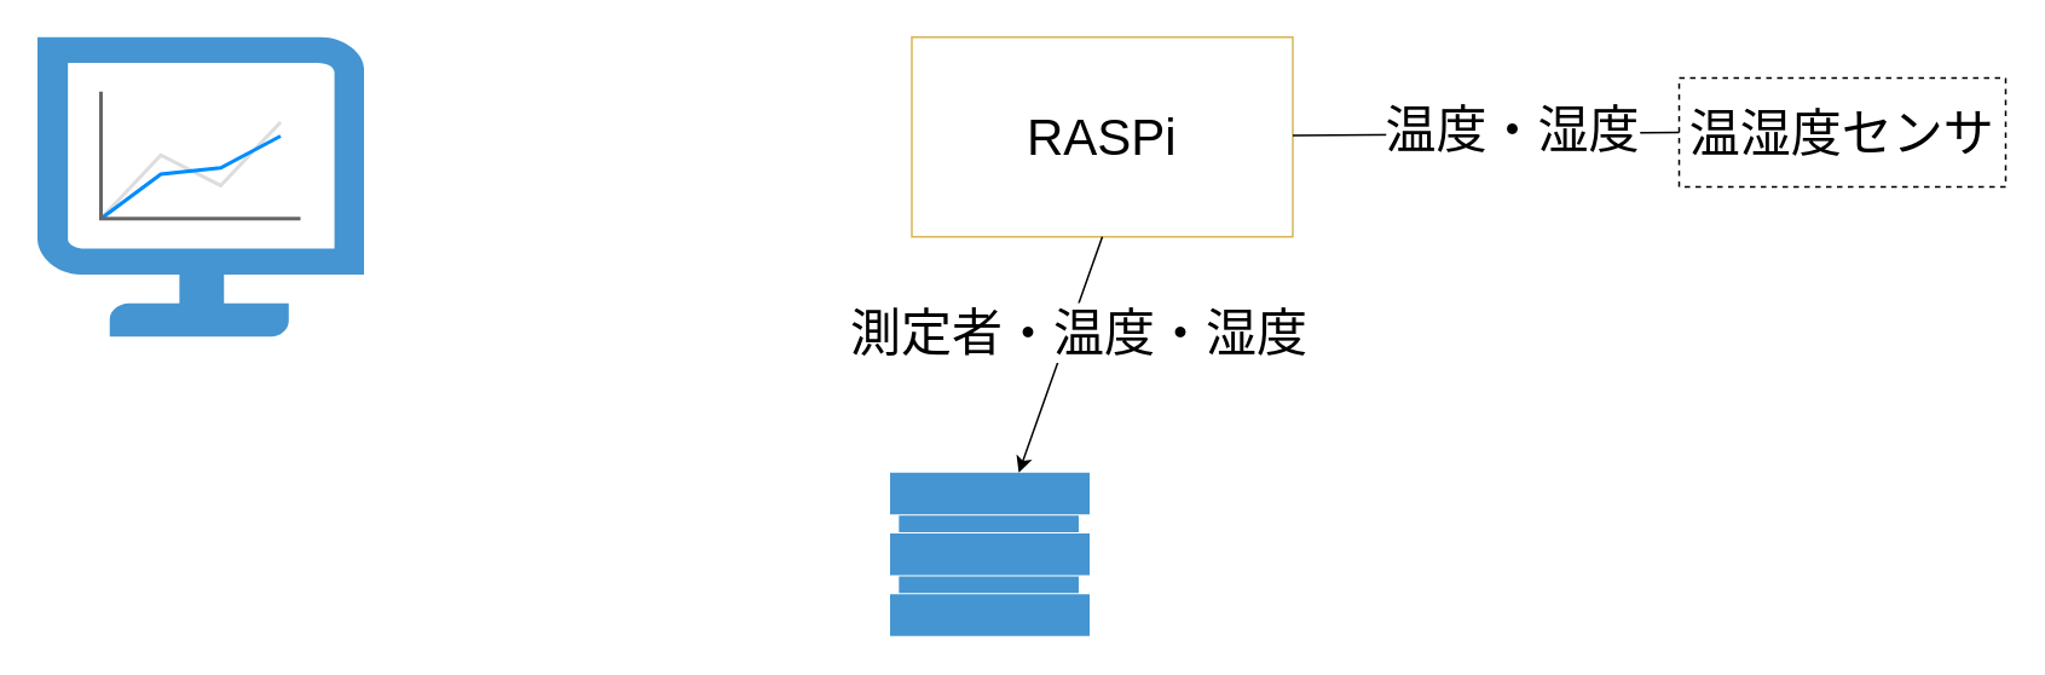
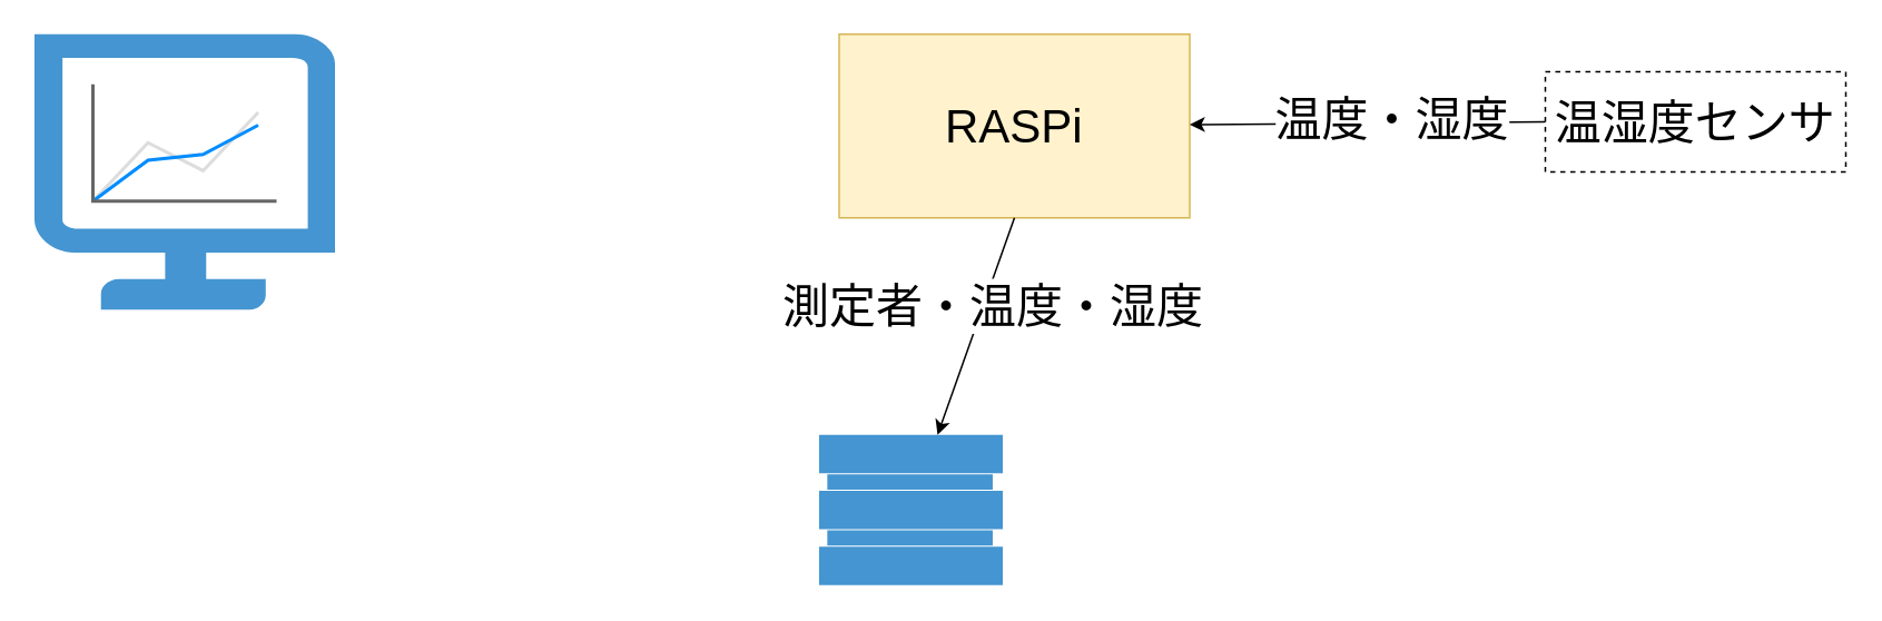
  <mxCell id="0" />
  <mxCell id="1" parent="0" />
  <mxCell id="2" value="" style="pointerEvents=1;shadow=0;dashed=0;html=1;strokeColor=none;fillColor=#4495D1;labelPosition=center;verticalLabelPosition=bottom;verticalAlign=top;align=center;outlineConnect=0;shape=mxgraph.veeam.monitor;" parent="1" vertex="1"><mxGeometry x="20" y="20" width="180" height="165" as="geometry" /></mxCell>
  <mxCell id="3" value="" style="verticalLabelPosition=bottom;shadow=0;dashed=0;align=center;html=1;verticalAlign=top;strokeWidth=1;shape=mxgraph.mockup.graphics.lineChart;fillColor=#ffffff;strokeColor=none;strokeColor2=#666666;strokeColor3=#008cff;strokeColor4=#dddddd;" parent="1" vertex="1"><mxGeometry x="55" y="50" width="110" height="70" as="geometry" /></mxCell>
- <mxCell id="4" value="RASPi" style="rounded=0;whiteSpace=wrap;html=1;fillColor=#ffffff;strokeColor=#d6b656;fontSize=28;" parent="1" vertex="1"><mxGeometry x="502" y="20" width="210" height="110" as="geometry" /></mxCell>
+ <mxCell id="4" value="RASPi" style="rounded=0;whiteSpace=wrap;html=1;fillColor=#fff2cc;strokeColor=#d6b656;fontSize=28;" parent="1" vertex="1"><mxGeometry x="502" y="20" width="210" height="110" as="geometry" /></mxCell>
  <mxCell id="5" value="" style="shadow=0;dashed=0;html=1;strokeColor=none;fillColor=#4495D1;labelPosition=center;verticalLabelPosition=bottom;verticalAlign=top;align=center;outlineConnect=0;shape=mxgraph.veeam.2d.datastore;fontSize=28;" parent="1" vertex="1"><mxGeometry x="490" y="260" width="110" height="90" as="geometry" /></mxCell>
  <mxCell id="6" value="" style="endArrow=classic;html=1;fontSize=28;exitX=0.5;exitY=1;exitDx=0;exitDy=0;" parent="1" source="4" target="5" edge="1"><mxGeometry width="50" height="50" relative="1" as="geometry"><mxPoint x="675" y="210" as="sourcePoint" /><mxPoint x="725" y="160" as="targetPoint" /></mxGeometry></mxCell>
  <mxCell id="7" value="測定者・温度・湿度" style="text;html=1;resizable=0;points=[];align=center;verticalAlign=middle;labelBackgroundColor=#ffffff;fontSize=28;" parent="6" vertex="1" connectable="0"><mxGeometry x="-0.218" y="5" relative="1" as="geometry"><mxPoint as="offset" /></mxGeometry></mxCell>
  <mxCell id="8" value="温湿度センサ" style="rounded=0;whiteSpace=wrap;html=1;fontSize=28;dashed=1;" parent="1" vertex="1"><mxGeometry x="925" y="42.5" width="180" height="60" as="geometry" /></mxCell>
- <mxCell id="9" value="" style="endArrow=none;html=1;fontSize=28;exitX=0;exitY=0.5;exitDx=0;exitDy=0;" parent="1" source="8" target="4" edge="1"><mxGeometry width="50" height="50" relative="1" as="geometry"><mxPoint x="825" y="180" as="sourcePoint" /><mxPoint x="875" y="130" as="targetPoint" /></mxGeometry></mxCell>
+ <mxCell id="9" value="" style="endArrow=classic;html=1;fontSize=28;exitX=0;exitY=0.5;exitDx=0;exitDy=0;" parent="1" source="8" target="4" edge="1"><mxGeometry width="50" height="50" relative="1" as="geometry"><mxPoint x="825" y="180" as="sourcePoint" /><mxPoint x="875" y="130" as="targetPoint" /></mxGeometry></mxCell>
  <mxCell id="10" value="温度・湿度" style="text;html=1;resizable=0;points=[];align=center;verticalAlign=middle;labelBackgroundColor=#ffffff;fontSize=28;" parent="9" vertex="1" connectable="0"><mxGeometry x="-0.132" y="-3" relative="1" as="geometry"><mxPoint as="offset" /></mxGeometry></mxCell>
